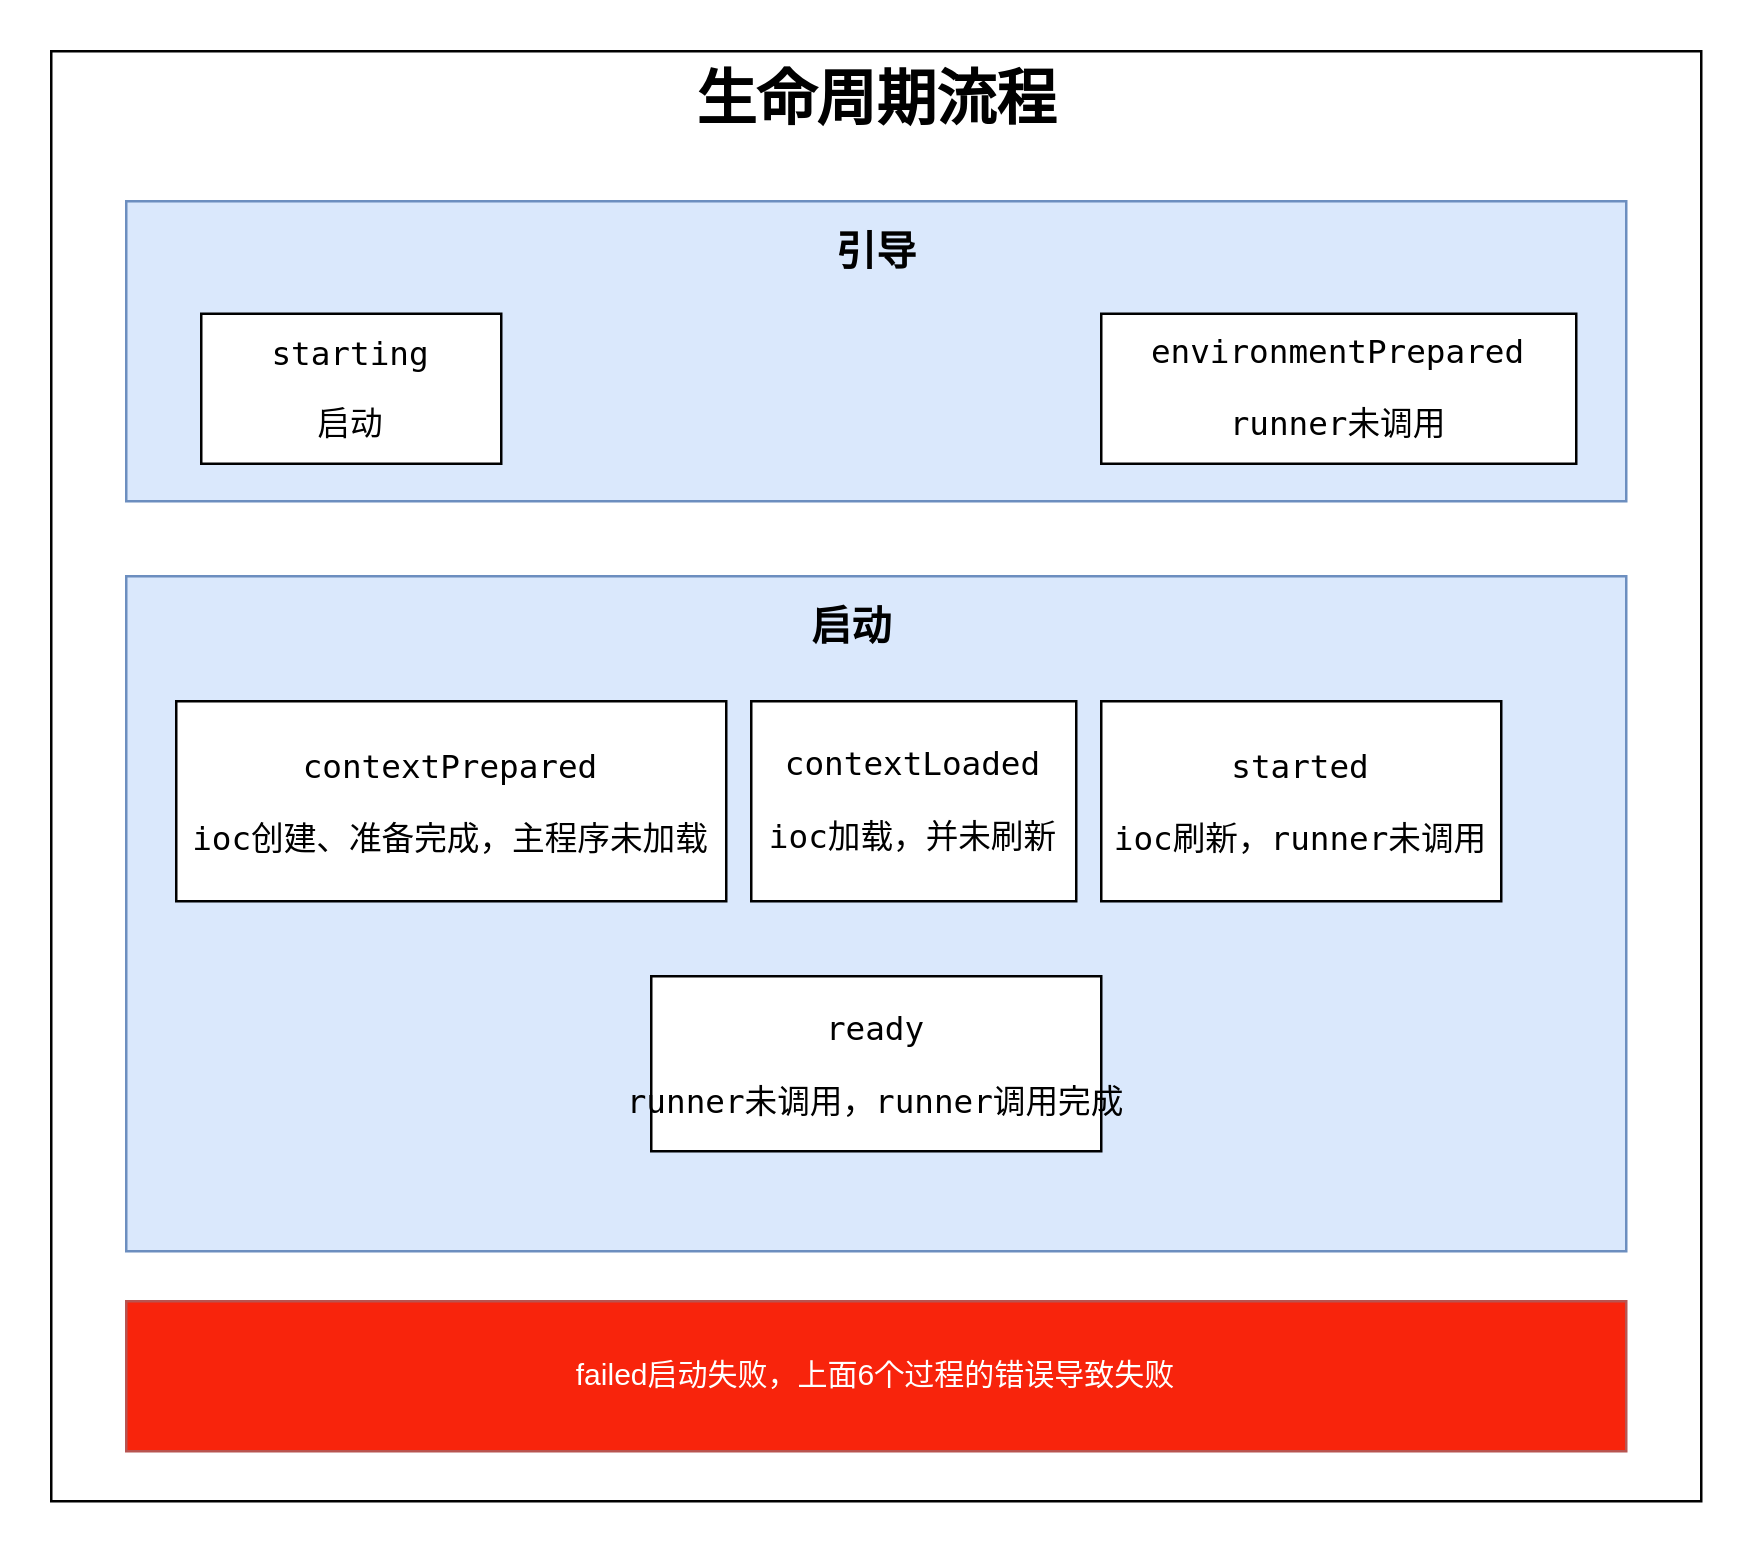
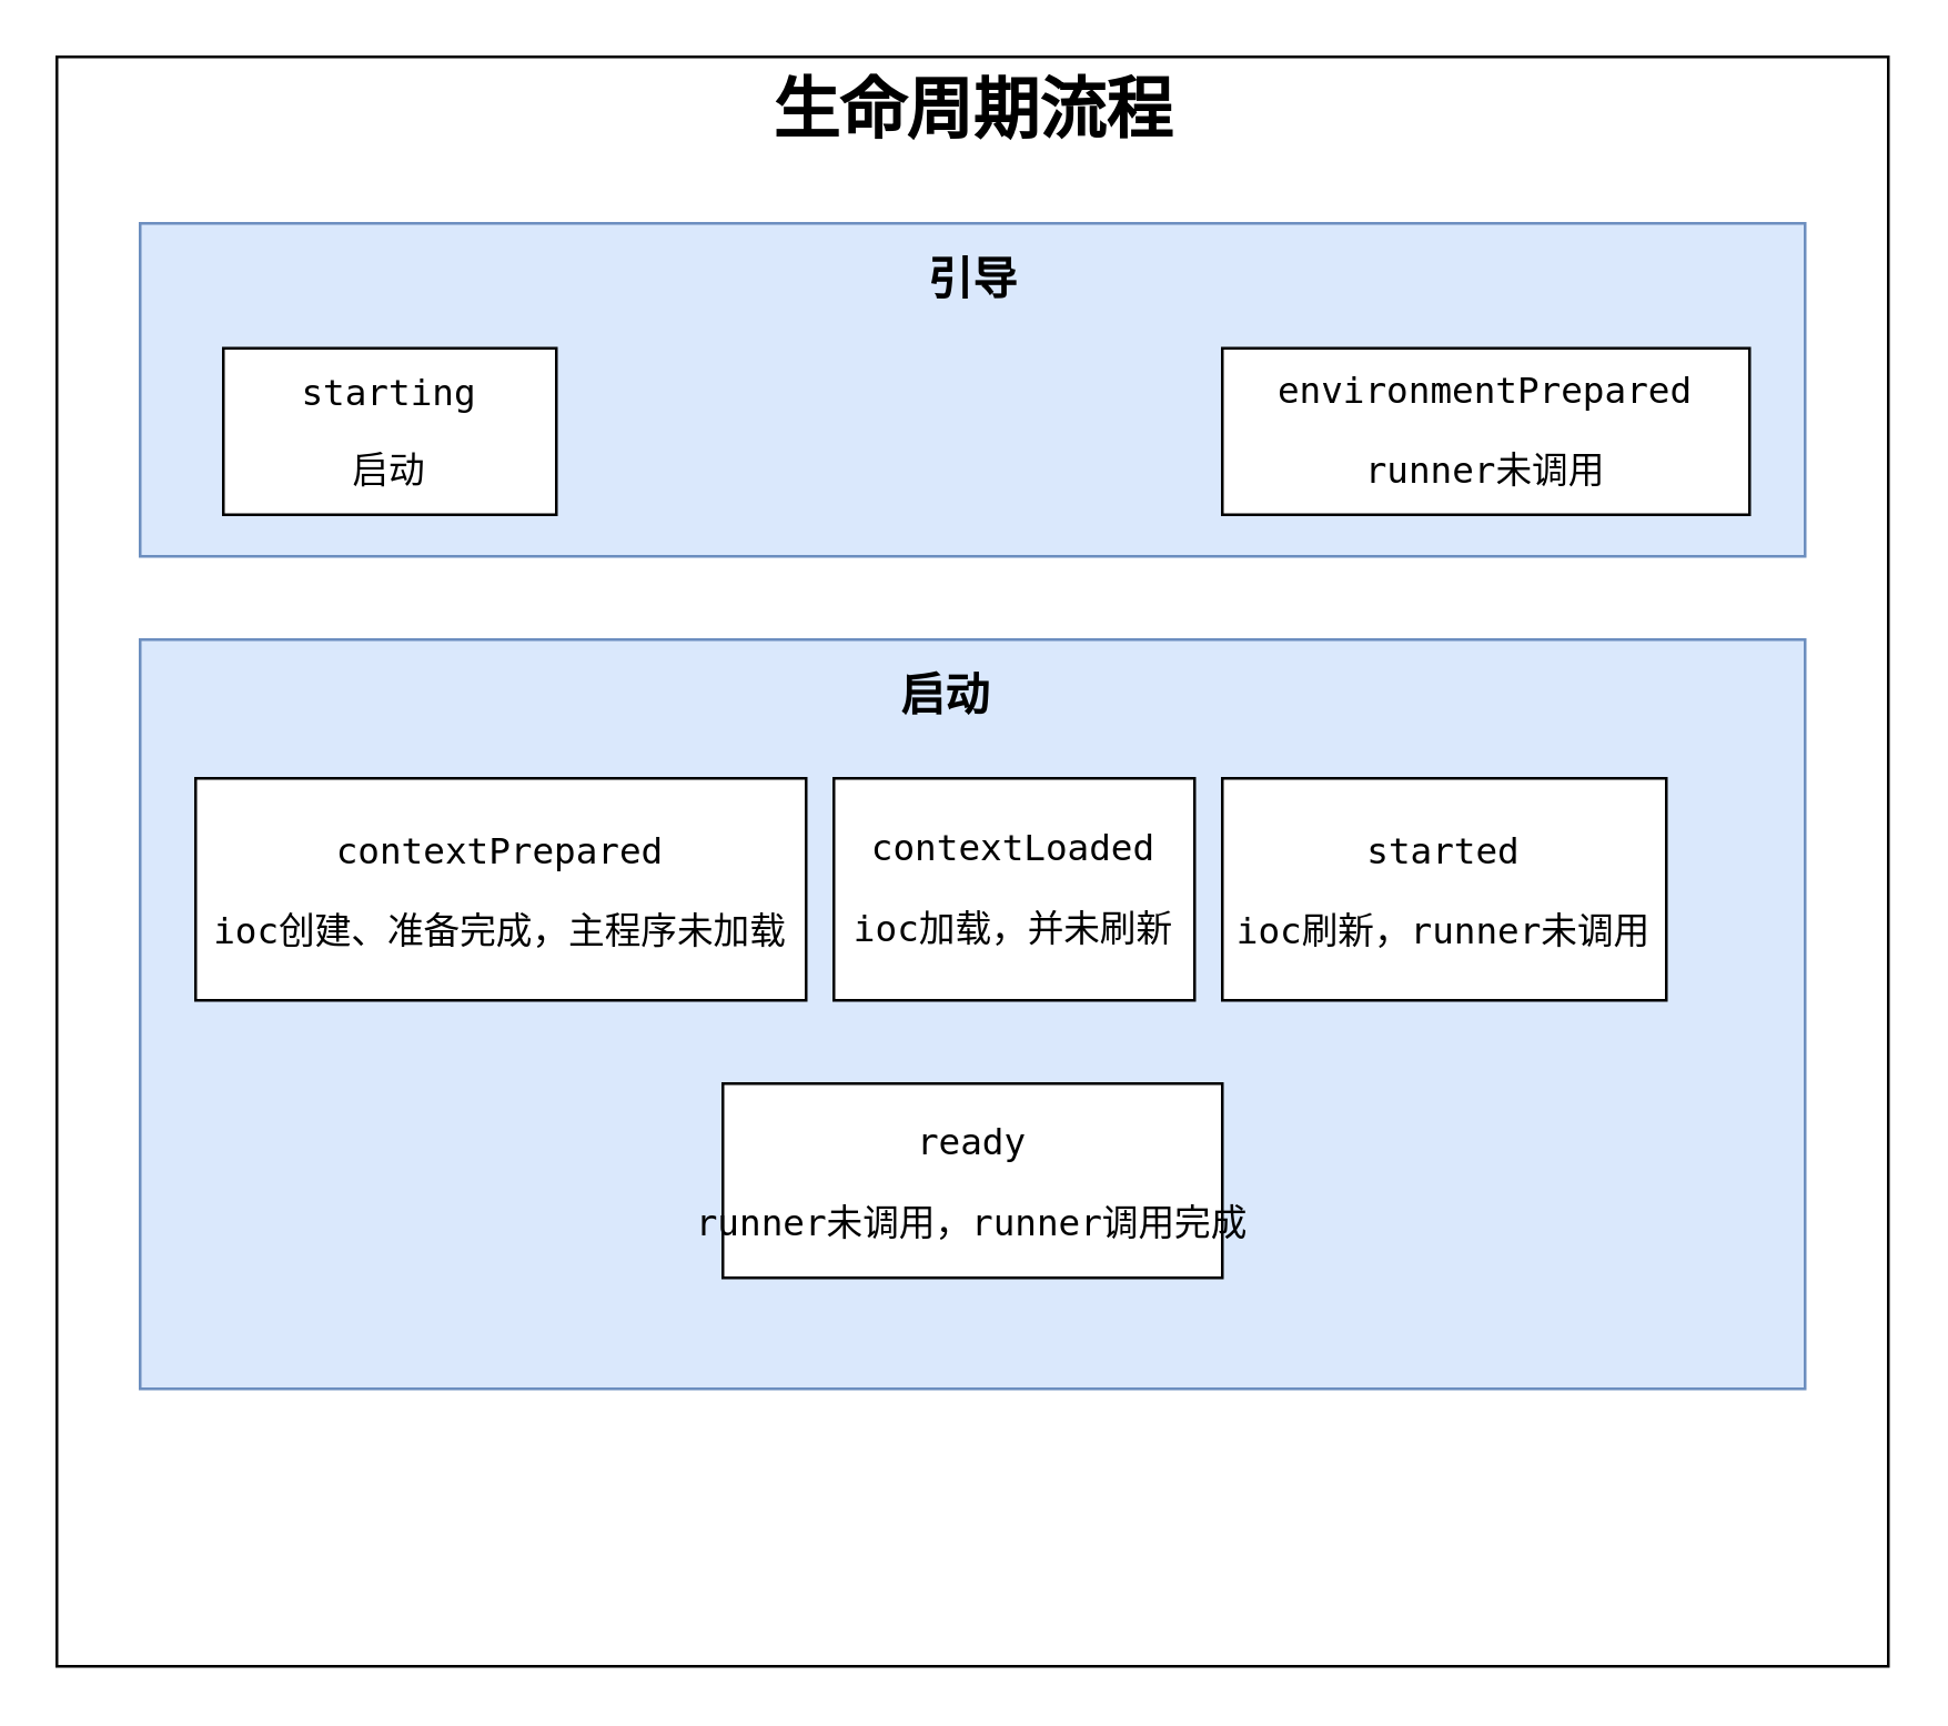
  <mxCell id="0" />
  <mxCell id="1" parent="0" />
  <mxCell id="2" value="" style="rounded=0;whiteSpace=wrap;html=1;" vertex="1" parent="1"><mxGeometry x="20" y="20" width="660" height="580" as="geometry" /></mxCell>
  <mxCell id="3" value="生命周期流程" style="text;strokeColor=none;fillColor=none;html=1;fontSize=24;fontStyle=1;verticalAlign=middle;align=center;" vertex="1" parent="1"><mxGeometry x="300" y="20" width="100" height="40" as="geometry" /></mxCell>
  <mxCell id="4" value="" style="rounded=0;whiteSpace=wrap;html=1;fillColor=#dae8fc;strokeColor=#6c8ebf;" vertex="1" parent="1"><mxGeometry x="50" y="80" width="600" height="120" as="geometry" /></mxCell>
  <mxCell id="5" value="引导" style="text;strokeColor=none;fillColor=none;html=1;fontSize=16;fontStyle=1;verticalAlign=middle;align=center;" vertex="1" parent="1"><mxGeometry x="300" y="80" width="100" height="40" as="geometry" /></mxCell>
  <mxCell id="6" value="&lt;div style=&quot;&quot;&gt;&lt;pre style=&quot;&quot;&gt;&lt;font face=&quot;JetBrains Mono, monospace&quot;&gt;&lt;span style=&quot;font-size: 13.067px;&quot;&gt;starting&lt;/span&gt;&lt;span style=&quot;font-size: 9.8pt;&quot;&gt;&lt;br&gt;&lt;/span&gt;&lt;/font&gt;&lt;/pre&gt;&lt;pre style=&quot;&quot;&gt;&lt;font face=&quot;JetBrains Mono, monospace&quot;&gt;&lt;span style=&quot;font-size: 13.067px;&quot;&gt;启动&lt;/span&gt;&lt;/font&gt;&lt;/pre&gt;&lt;/div&gt;" style="rounded=0;whiteSpace=wrap;html=1;labelBackgroundColor=none;fontColor=default;" vertex="1" parent="1"><mxGeometry x="80" y="125" width="120" height="60" as="geometry" /></mxCell>
  <mxCell id="7" value="&lt;div style=&quot;&quot;&gt;&lt;pre style=&quot;&quot;&gt;&lt;div style=&quot;&quot;&gt;&lt;pre style=&quot;font-family:'JetBrains Mono',monospace;font-size:9.8pt;&quot;&gt;&lt;span style=&quot;&quot;&gt;environmentPrepared&lt;/span&gt;&lt;/pre&gt;&lt;pre style=&quot;font-family:'JetBrains Mono',monospace;font-size:9.8pt;&quot;&gt;&lt;span style=&quot;&quot;&gt;runner未调用&lt;/span&gt;&lt;/pre&gt;&lt;/div&gt;&lt;/pre&gt;&lt;/div&gt;" style="rounded=0;whiteSpace=wrap;html=1;labelBackgroundColor=none;fontColor=#000000;" vertex="1" parent="1"><mxGeometry x="440" y="125" width="190" height="60" as="geometry" /></mxCell>
  <mxCell id="8" value="" style="rounded=0;whiteSpace=wrap;html=1;fillColor=#dae8fc;strokeColor=#6c8ebf;" vertex="1" parent="1"><mxGeometry x="50" y="230" width="600" height="270" as="geometry" /></mxCell>
  <mxCell id="9" value="启动" style="text;strokeColor=none;fillColor=none;html=1;fontSize=16;fontStyle=1;verticalAlign=middle;align=center;" vertex="1" parent="1"><mxGeometry x="290" y="230" width="100" height="40" as="geometry" /></mxCell>
  <mxCell id="10" value="&lt;div style=&quot;&quot;&gt;&lt;pre style=&quot;&quot;&gt;&lt;div style=&quot;&quot;&gt;&lt;pre style=&quot;font-family:'JetBrains Mono',monospace;font-size:9.8pt;&quot;&gt;&lt;span style=&quot;&quot;&gt;contextPrepared&lt;/span&gt;&lt;/pre&gt;&lt;pre style=&quot;&quot;&gt;&lt;font face=&quot;JetBrains Mono, monospace&quot;&gt;&lt;span style=&quot;font-size: 13.067px;&quot;&gt;ioc创建、准备完成，主程序未加载&lt;/span&gt;&lt;span style=&quot;font-size: 9.8pt;&quot;&gt;&lt;br&gt;&lt;/span&gt;&lt;/font&gt;&lt;/pre&gt;&lt;/div&gt;&lt;/pre&gt;&lt;/div&gt;" style="rounded=0;whiteSpace=wrap;html=1;labelBackgroundColor=none;fontColor=default;" vertex="1" parent="1"><mxGeometry x="70" y="280" width="220" height="80" as="geometry" /></mxCell>
  <mxCell id="11" value="&lt;div style=&quot;&quot;&gt;&lt;pre style=&quot;&quot;&gt;&lt;div style=&quot;&quot;&gt;&lt;pre style=&quot;font-family:'JetBrains Mono',monospace;font-size:9.8pt;&quot;&gt;&lt;span style=&quot;&quot;&gt;contextLoaded&lt;/span&gt;&lt;/pre&gt;&lt;pre style=&quot;font-family:'JetBrains Mono',monospace;font-size:9.8pt;&quot;&gt;&lt;span style=&quot;&quot;&gt;ioc加载，并未刷新&lt;/span&gt;&lt;/pre&gt;&lt;/div&gt;&lt;/pre&gt;&lt;/div&gt;" style="rounded=0;whiteSpace=wrap;html=1;labelBackgroundColor=none;fontColor=default;" vertex="1" parent="1"><mxGeometry x="300" y="280" width="130" height="80" as="geometry" /></mxCell>
  <mxCell id="12" value="&lt;div style=&quot;&quot;&gt;&lt;pre style=&quot;&quot;&gt;&lt;div style=&quot;&quot;&gt;&lt;pre style=&quot;font-family:'JetBrains Mono',monospace;font-size:9.8pt;&quot;&gt;&lt;span style=&quot;&quot;&gt;started&lt;/span&gt;&lt;/pre&gt;&lt;pre style=&quot;&quot;&gt;&lt;font face=&quot;JetBrains Mono, monospace&quot;&gt;&lt;span style=&quot;font-size: 13.067px;&quot;&gt;ioc刷新，runner未调用&lt;/span&gt;&lt;span style=&quot;font-size: 9.8pt;&quot;&gt;&lt;br&gt;&lt;/span&gt;&lt;/font&gt;&lt;/pre&gt;&lt;/div&gt;&lt;/pre&gt;&lt;/div&gt;" style="rounded=0;whiteSpace=wrap;html=1;labelBackgroundColor=none;fontColor=default;" vertex="1" parent="1"><mxGeometry x="440" y="280" width="160" height="80" as="geometry" /></mxCell>
  <mxCell id="13" value="&lt;div style=&quot;&quot;&gt;&lt;pre style=&quot;&quot;&gt;&lt;div style=&quot;&quot;&gt;&lt;pre style=&quot;font-family:'JetBrains Mono',monospace;font-size:9.8pt;&quot;&gt;&lt;span style=&quot;&quot;&gt;ready&lt;/span&gt;&lt;/pre&gt;&lt;pre style=&quot;&quot;&gt;&lt;font face=&quot;JetBrains Mono, monospace&quot;&gt;&lt;span style=&quot;font-size: 13.067px;&quot;&gt;runner未调用，runner调用完成&lt;/span&gt;&lt;span style=&quot;font-size: 9.8pt;&quot;&gt;&lt;br&gt;&lt;/span&gt;&lt;/font&gt;&lt;/pre&gt;&lt;/div&gt;&lt;/pre&gt;&lt;/div&gt;" style="rounded=0;whiteSpace=wrap;html=1;labelBackgroundColor=none;fontColor=default;" vertex="1" parent="1"><mxGeometry x="260" y="390" width="180" height="70" as="geometry" /></mxCell>
- <mxCell id="14" value="failed启动失败，上面6个过程的错误导致失败" style="rounded=0;whiteSpace=wrap;html=1;fillColor=#F8240C;strokeColor=#b85450;fontColor=#FFFFFF;" vertex="1" parent="1"><mxGeometry x="50" y="520" width="600" height="60" as="geometry" /></mxCell>
